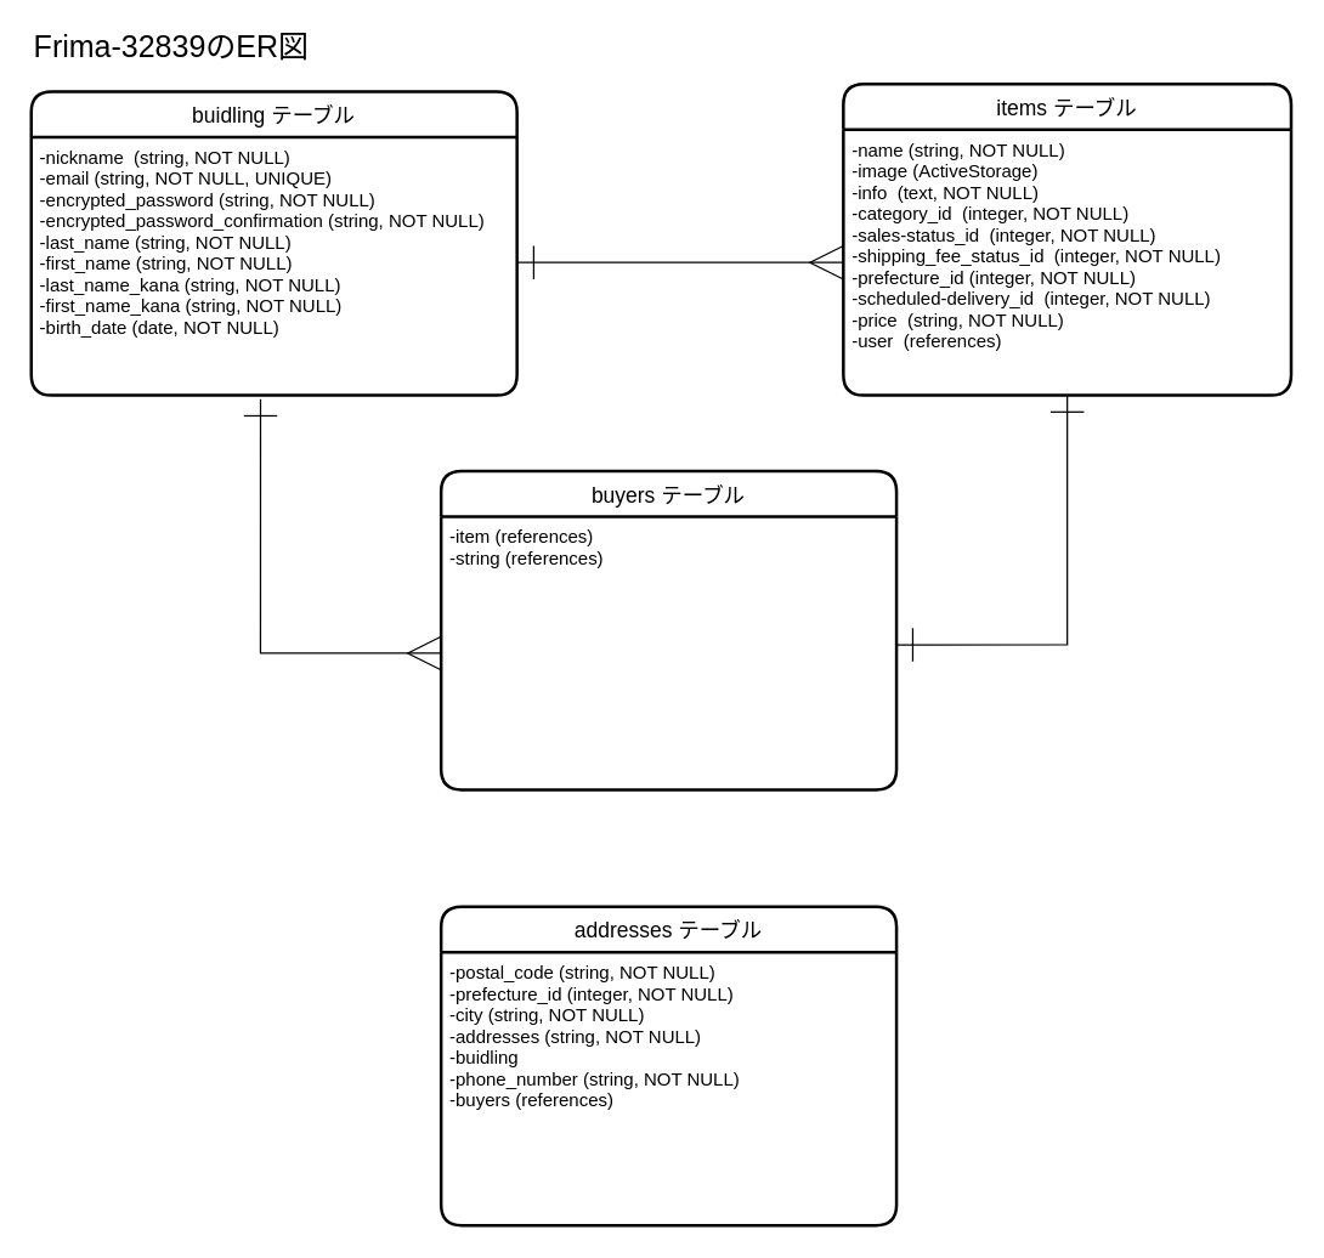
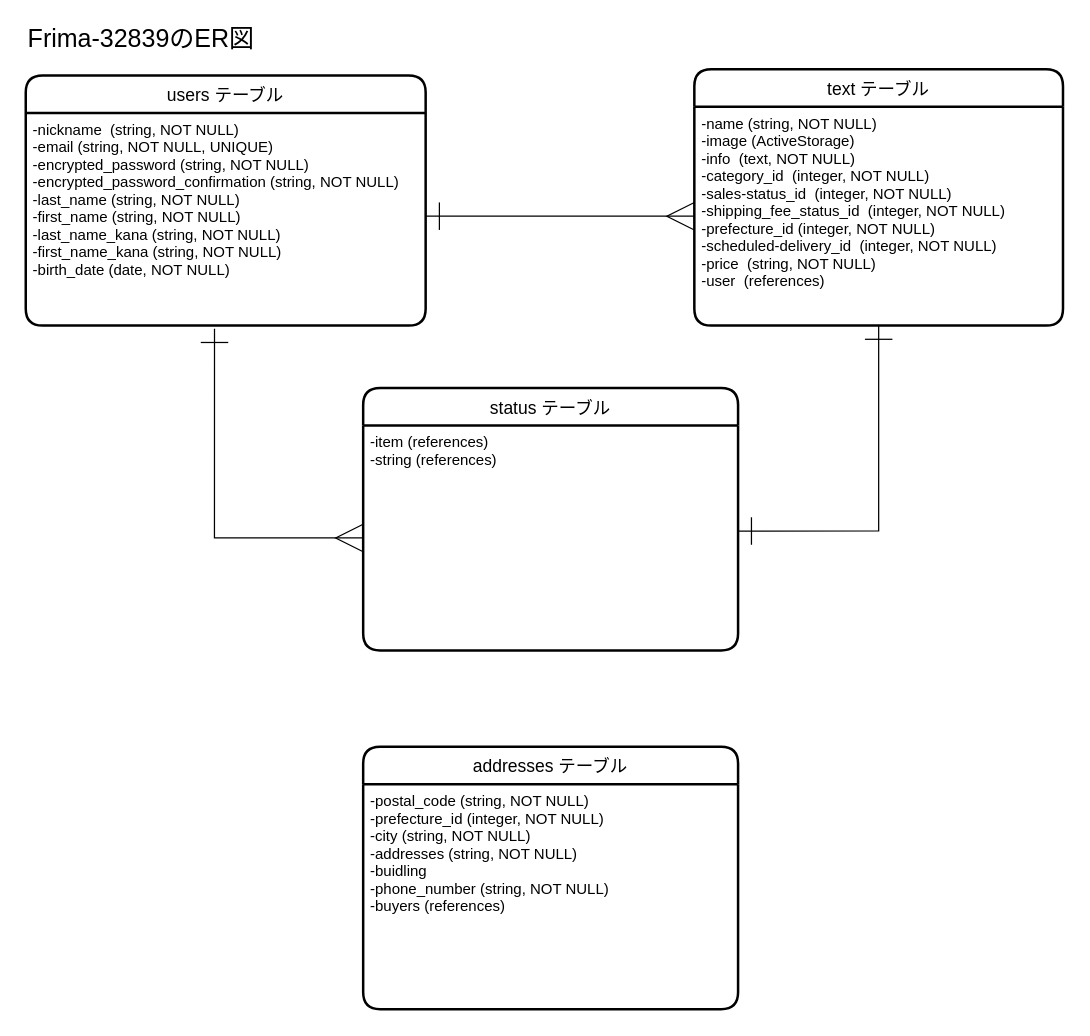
  <mxCell id="0" />
  <mxCell id="1" parent="0" />
- <mxCell id="2" value="buidling テーブル" style="swimlane;childLayout=stackLayout;horizontal=1;startSize=30;horizontalStack=0;rounded=1;fontSize=14;fontStyle=0;strokeWidth=2;resizeParent=0;resizeLast=1;shadow=0;dashed=0;align=center;" parent="1" vertex="1"><mxGeometry x="20" y="60" width="320" height="200" as="geometry" /></mxCell>
+ <mxCell id="2" value="users テーブル" style="swimlane;childLayout=stackLayout;horizontal=1;startSize=30;horizontalStack=0;rounded=1;fontSize=14;fontStyle=0;strokeWidth=2;resizeParent=0;resizeLast=1;shadow=0;dashed=0;align=center;" parent="1" vertex="1"><mxGeometry x="20" y="60" width="320" height="200" as="geometry" /></mxCell>
  <mxCell id="3" value="-nickname  (string, NOT NULL)&#10;-email (string, NOT NULL, UNIQUE)&#10;-encrypted_password (string, NOT NULL)&#10;-encrypted_password_confirmation (string, NOT NULL)&#10;-last_name (string, NOT NULL)&#10;-first_name (string, NOT NULL)&#10;-last_name_kana (string, NOT NULL)&#10;-first_name_kana (string, NOT NULL)&#10;-birth_date (date, NOT NULL)" style="align=left;strokeColor=none;fillColor=none;spacingLeft=4;fontSize=12;verticalAlign=top;resizable=0;rotatable=0;part=1;" parent="2" vertex="1"><mxGeometry y="30" width="320" height="170" as="geometry" /></mxCell>
  <mxCell id="4" value="&lt;font style=&quot;font-size: 20px&quot;&gt;Frima-32839のER図&lt;/font&gt;" style="text;html=1;strokeColor=none;fillColor=none;align=left;verticalAlign=middle;whiteSpace=wrap;rounded=0;" parent="1" vertex="1"><mxGeometry x="20" y="20" width="250" height="20" as="geometry" /></mxCell>
- <mxCell id="5" value="items テーブル" style="swimlane;childLayout=stackLayout;horizontal=1;startSize=30;horizontalStack=0;rounded=1;fontSize=14;fontStyle=0;strokeWidth=2;resizeParent=0;resizeLast=1;shadow=0;dashed=0;align=center;" parent="1" vertex="1"><mxGeometry x="555" y="55" width="295" height="205" as="geometry" /></mxCell>
+ <mxCell id="5" value="text テーブル" style="swimlane;childLayout=stackLayout;horizontal=1;startSize=30;horizontalStack=0;rounded=1;fontSize=14;fontStyle=0;strokeWidth=2;resizeParent=0;resizeLast=1;shadow=0;dashed=0;align=center;" parent="1" vertex="1"><mxGeometry x="555" y="55" width="295" height="205" as="geometry" /></mxCell>
  <mxCell id="6" value="-name (string, NOT NULL)&#10;-image (ActiveStorage)&#10;-info  (text, NOT NULL)&#10;-category_id  (integer, NOT NULL)&#10;-sales-status_id  (integer, NOT NULL)&#10;-shipping_fee_status_id  (integer, NOT NULL)&#10;-prefecture_id (integer, NOT NULL)&#10;-scheduled-delivery_id  (integer, NOT NULL)&#10;-price  (string, NOT NULL)&#10;-user  (references)" style="align=left;strokeColor=none;fillColor=none;spacingLeft=4;fontSize=12;verticalAlign=top;resizable=0;rotatable=0;part=1;fontStyle=0" parent="5" vertex="1"><mxGeometry y="30" width="295" height="175" as="geometry" /></mxCell>
  <mxCell id="7" style="edgeStyle=orthogonalEdgeStyle;rounded=0;orthogonalLoop=1;jettySize=auto;html=1;startArrow=ERone;startFill=0;startSize=20;endArrow=ERone;endFill=0;endSize=20;strokeWidth=1;entryX=0.5;entryY=1;entryDx=0;entryDy=0;exitX=0.999;exitY=0.469;exitDx=0;exitDy=0;exitPerimeter=0;" parent="1" source="9" target="6" edge="1"><mxGeometry relative="1" as="geometry"><mxPoint x="680" y="230" as="targetPoint" /></mxGeometry></mxCell>
- <mxCell id="8" value="buyers テーブル" style="swimlane;childLayout=stackLayout;horizontal=1;startSize=30;horizontalStack=0;rounded=1;fontSize=14;fontStyle=0;strokeWidth=2;resizeParent=0;resizeLast=1;shadow=0;dashed=0;align=center;" parent="1" vertex="1"><mxGeometry x="290" y="310" width="300" height="210" as="geometry" /></mxCell>
+ <mxCell id="8" value="status テーブル" style="swimlane;childLayout=stackLayout;horizontal=1;startSize=30;horizontalStack=0;rounded=1;fontSize=14;fontStyle=0;strokeWidth=2;resizeParent=0;resizeLast=1;shadow=0;dashed=0;align=center;" parent="1" vertex="1"><mxGeometry x="290" y="310" width="300" height="210" as="geometry" /></mxCell>
  <mxCell id="9" value="-item (references)&#10;-string (references)" style="align=left;strokeColor=none;fillColor=none;spacingLeft=4;fontSize=12;verticalAlign=top;resizable=0;rotatable=0;part=1;" parent="8" vertex="1"><mxGeometry y="30" width="300" height="180" as="geometry" /></mxCell>
  <mxCell id="10" style="edgeStyle=orthogonalEdgeStyle;rounded=0;orthogonalLoop=1;jettySize=auto;html=1;entryX=0;entryY=0.5;entryDx=0;entryDy=0;startArrow=ERone;startFill=0;startSize=20;endArrow=ERmany;endFill=0;endSize=20;" edge="1" parent="1" source="3" target="6"><mxGeometry relative="1" as="geometry"><Array as="points"><mxPoint x="443" y="173" /></Array></mxGeometry></mxCell>
  <mxCell id="11" style="edgeStyle=orthogonalEdgeStyle;rounded=0;orthogonalLoop=1;jettySize=auto;html=1;startArrow=ERmany;startFill=0;startSize=20;endArrow=ERone;endFill=0;endSize=20;entryX=0.472;entryY=1.015;entryDx=0;entryDy=0;entryPerimeter=0;exitX=0;exitY=0.5;exitDx=0;exitDy=0;" edge="1" parent="1" source="9" target="3"><mxGeometry relative="1" as="geometry"><mxPoint x="140" y="270" as="targetPoint" /><mxPoint x="240" y="440" as="sourcePoint" /></mxGeometry></mxCell>
  <mxCell id="12" value="addresses テーブル" style="swimlane;childLayout=stackLayout;horizontal=1;startSize=30;horizontalStack=0;rounded=1;fontSize=14;fontStyle=0;strokeWidth=2;resizeParent=0;resizeLast=1;shadow=0;dashed=0;align=center;" vertex="1" parent="1"><mxGeometry x="290" y="597" width="300" height="210" as="geometry" /></mxCell>
  <mxCell id="13" value="-postal_code (string, NOT NULL)&#10;-prefecture_id (integer, NOT NULL)&#10;-city (string, NOT NULL)&#10;-addresses (string, NOT NULL)&#10;-buidling&#10;-phone_number (string, NOT NULL)&#10;-buyers (references)" style="align=left;strokeColor=none;fillColor=none;spacingLeft=4;fontSize=12;verticalAlign=top;resizable=0;rotatable=0;part=1;" vertex="1" parent="12"><mxGeometry y="30" width="300" height="180" as="geometry" /></mxCell>
